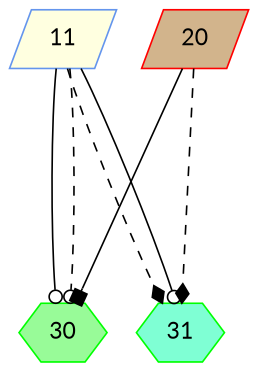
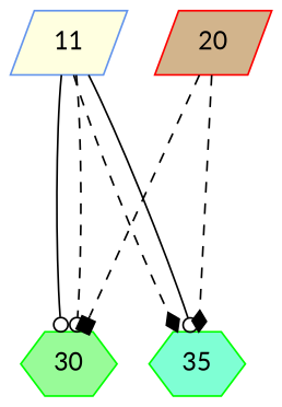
  digraph {
    fontname=Lato
    ranksep=2.0
    node [color=green fontname=Lato shape=parallelogram style=filled]
    edge [arrowhead=odot fontname=Lato style=dashed]
    11 [color=cornflowerblue fillcolor=lightyellow]
    20 [color=red fillcolor=tan]
    30 [fillcolor=palegreen shape=hexagon]
-   31 [fillcolor=aquamarine shape=hexagon]
+   31 [fillcolor=aquamarine shape=hexagon label=35]
    subgraph sub_1 {
      rank=same
      11
      20
    }
    subgraph sub_2 {
      rank=same
    }
    subgraph sub_3 {
      rank=same
      30
      31
    }
    11 -> 30 [style=solid]
    11 -> 30
    11 -> 31 [arrowhead=diamond]
    11 -> 31 [style=solid]
-   20 -> 30 [arrowhead=box style=solid]
+   20 -> 30 [arrowhead=box]
    20 -> 31 [arrowhead=diamond]
  }
